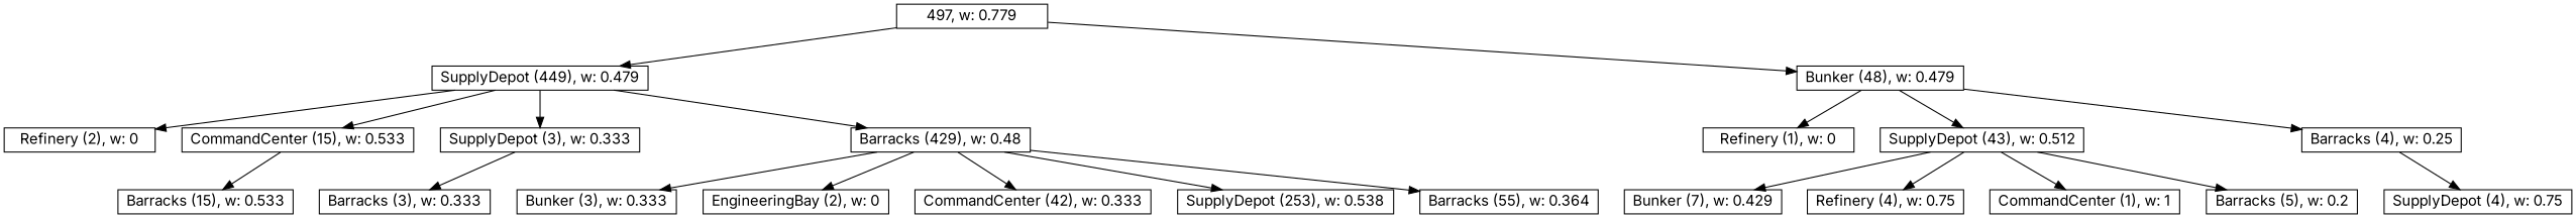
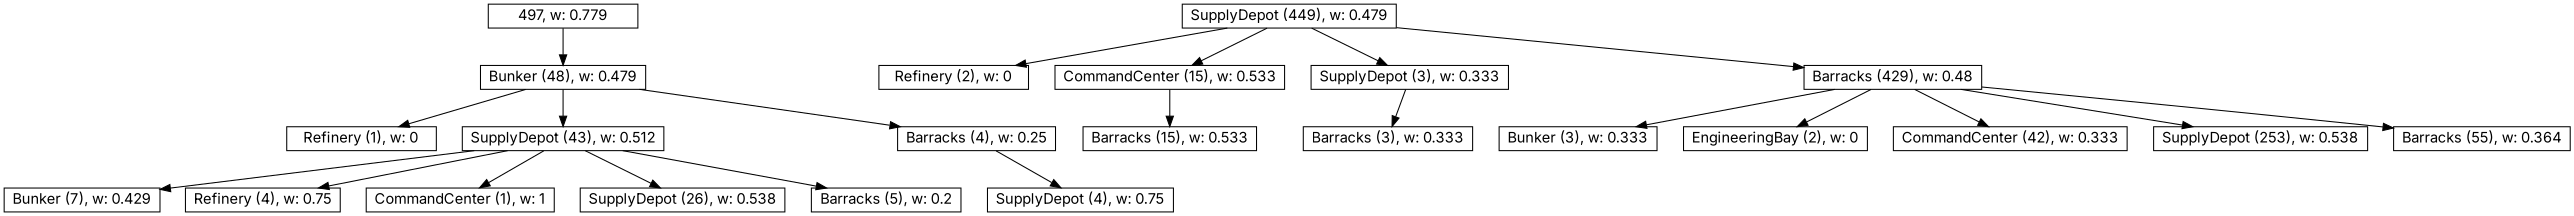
  digraph {
    fixedsize=true
    fontname=Inter
    nodesep=0.35
    rankdir=TB
    node [concentrate=true fillcolor="#888888" fontname=Inter shape=box stype="rounded,filled"]
    edge [fontname=Inter]
    n1 [height=0 label="497, w: 0.779" width=2]
    n2 [height=0 label="SupplyDepot (449), w: 0.479" width=2]
    n3 [height=0 label="Bunker (48), w: 0.479" width=2]
    n4 [height=0 label="Refinery (2), w: 0" width=2]
    n5 [height=0 label="CommandCenter (15), w: 0.533" width=2]
    n6 [height=0 label="SupplyDepot (3), w: 0.333" width=2]
    n7 [height=0 label="Barracks (429), w: 0.48" width=2]
    n8 [height=0 label="Refinery (1), w: 0" width=2]
    n9 [height=0 label="SupplyDepot (43), w: 0.512" width=2]
    n10 [height=0 label="Barracks (4), w: 0.25" width=2]
    n11 [height=0 label="Barracks (15), w: 0.533" width=2]
    n12 [height=0 label="Barracks (3), w: 0.333" width=2]
    n13 [height=0 label="Bunker (3), w: 0.333" width=2]
    n14 [height=0 label="EngineeringBay (2), w: 0" width=2]
    n15 [height=0 label="CommandCenter (42), w: 0.333" width=2]
    n16 [height=0 label="SupplyDepot (253), w: 0.538" width=2]
    n17 [height=0 label="Barracks (55), w: 0.364" width=2]
    n18 [height=0 label="Bunker (7), w: 0.429" width=2]
    n19 [height=0 label="Refinery (4), w: 0.75" width=2]
    n20 [height=0 label="CommandCenter (1), w: 1" width=2]
+   n21 [height=0 label="SupplyDepot (26), w: 0.538" width=2]
    n22 [height=0 label="Barracks (5), w: 0.2" width=2]
    n23 [height=0 label="SupplyDepot (4), w: 0.75" width=2]
-   n1 -> n2
    n1 -> n3
    n2 -> n4
    n2 -> n5
    n2 -> n6
    n2 -> n7
    n3 -> n8
    n3 -> n9
    n3 -> n10
    n5 -> n11
    n6 -> n12
    n7 -> n13
    n7 -> n14
    n7 -> n15
    n7 -> n16
    n7 -> n17
    n9 -> n18
    n9 -> n19
    n9 -> n20
+   n9 -> n21
    n9 -> n22
    n10 -> n23
  }
